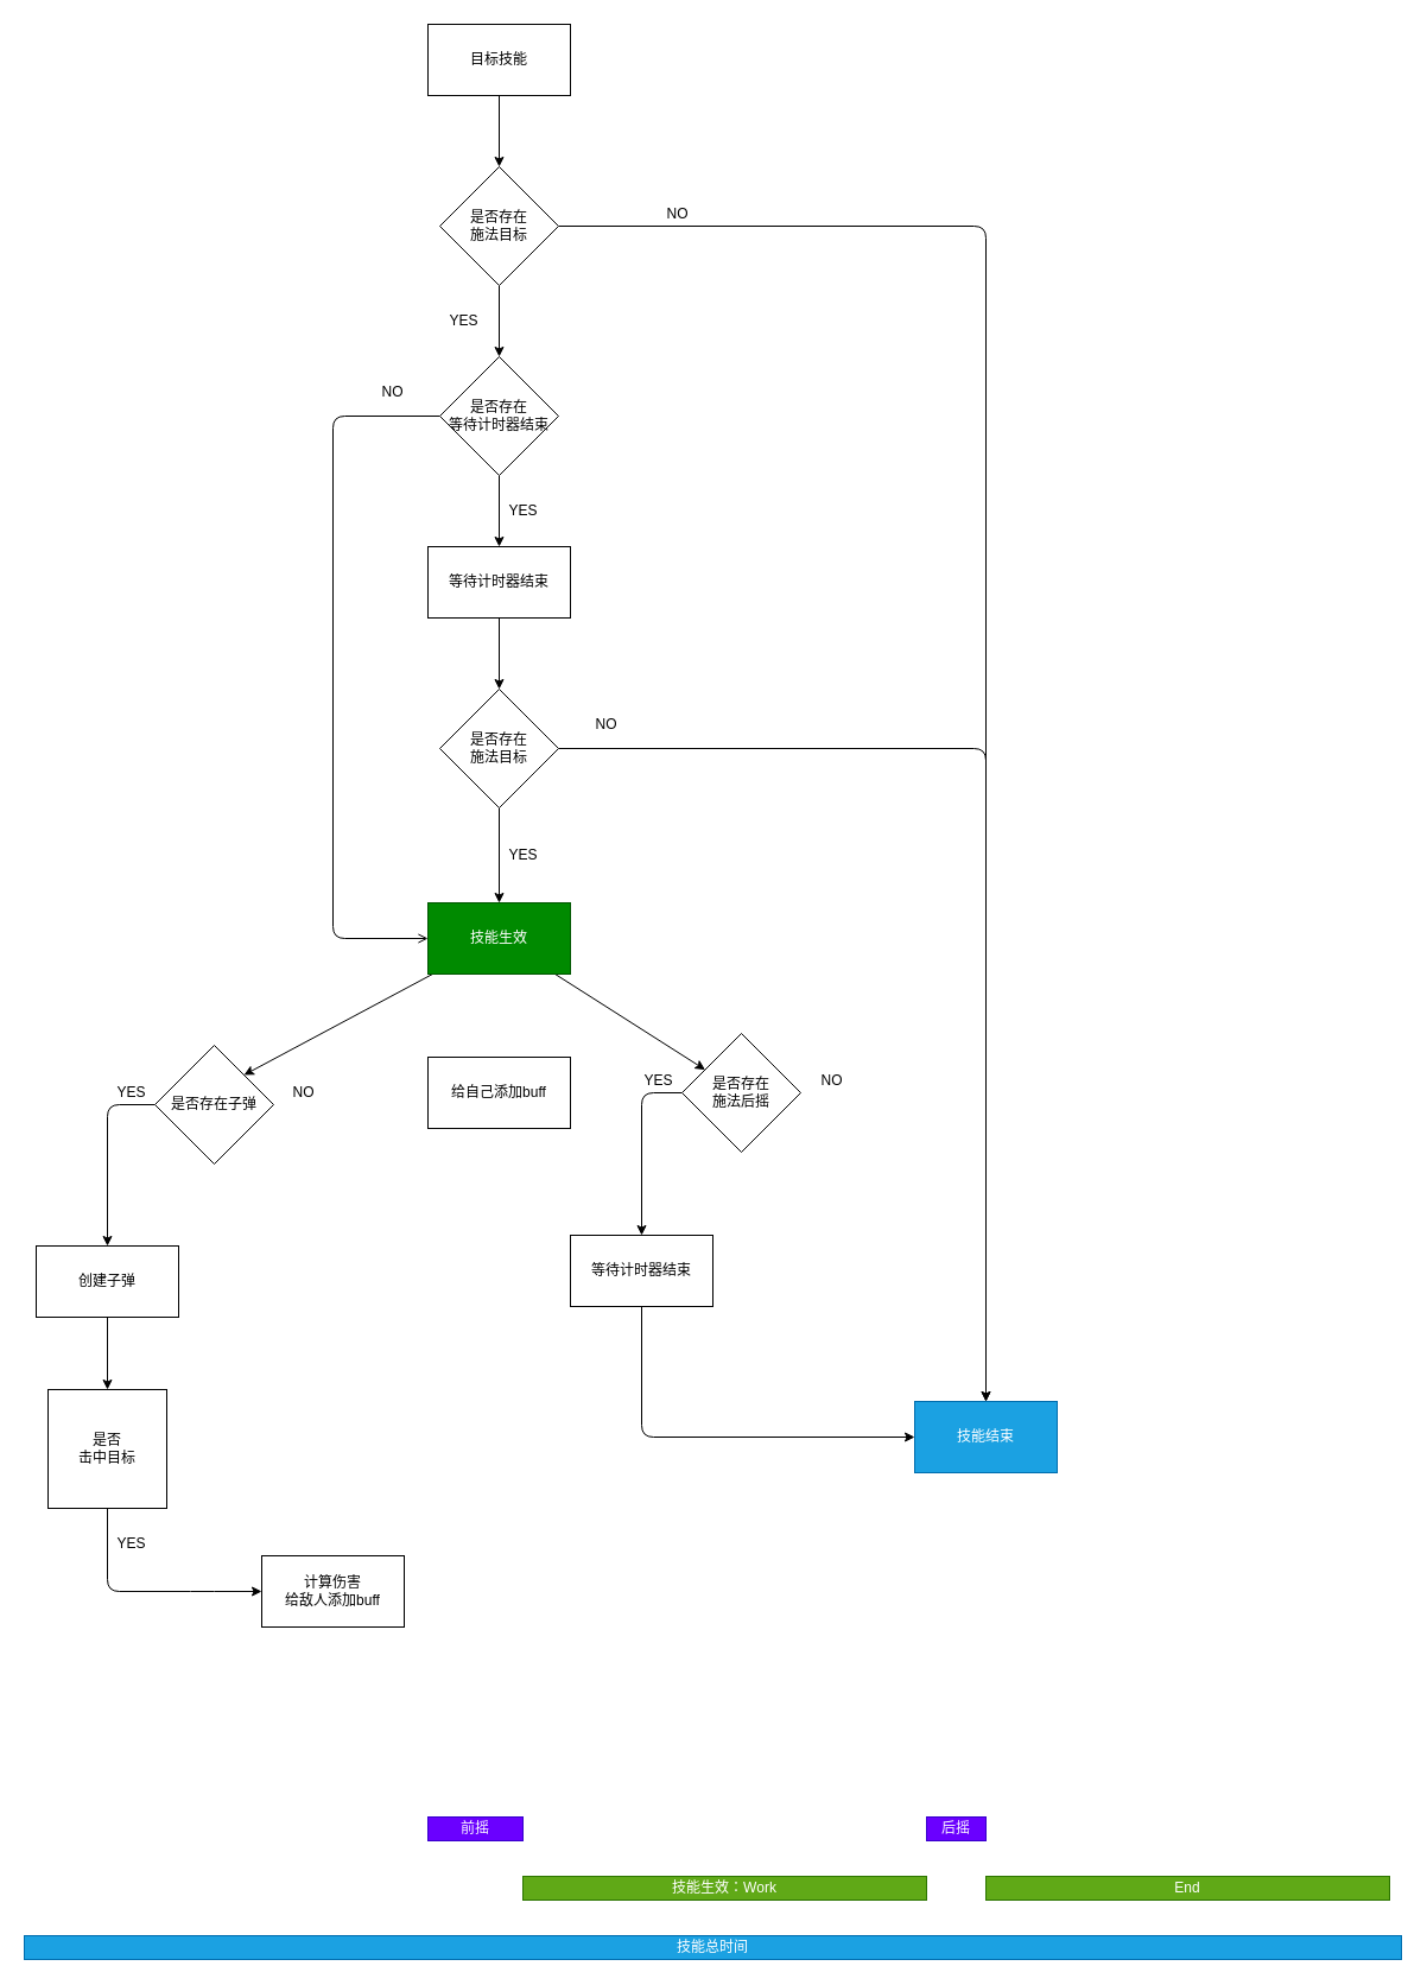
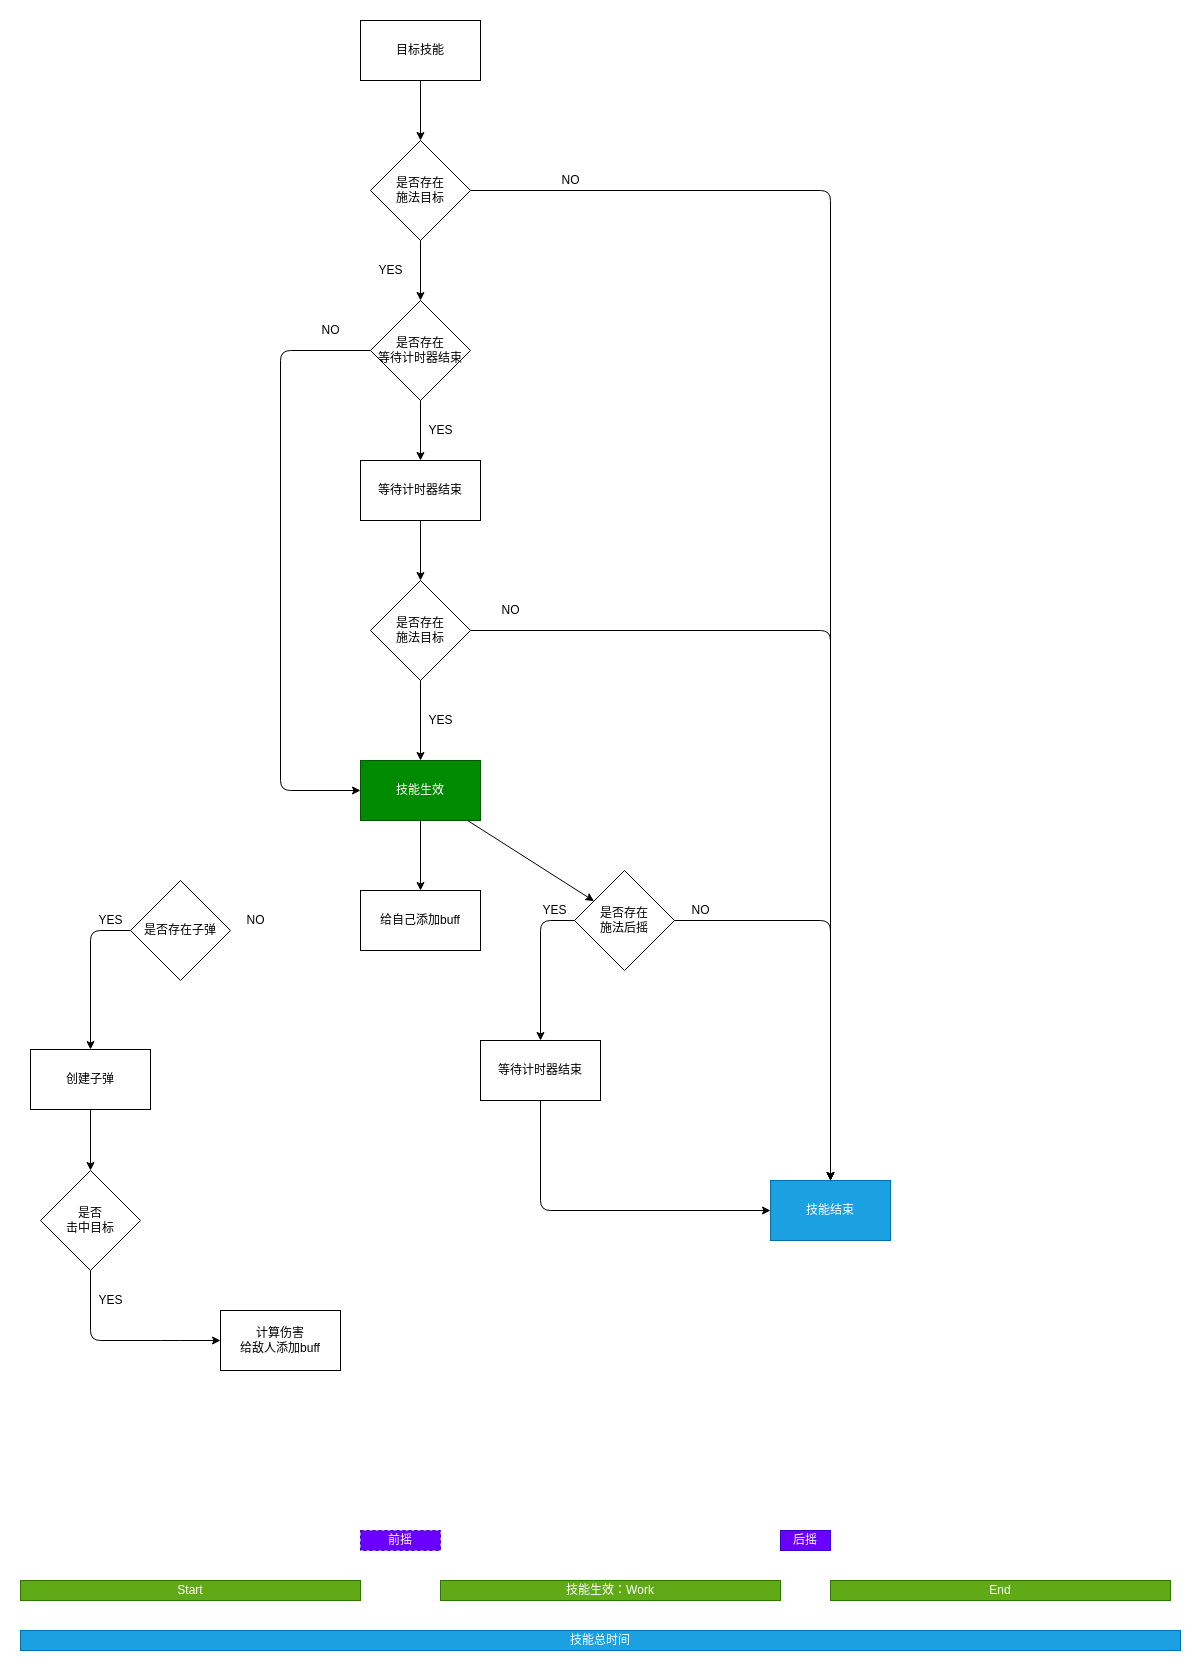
  <mxCell id="0" />
  <mxCell id="1" parent="0" />
  <mxCell id="2" style="edgeStyle=none;html=1;" parent="1" source="3" target="8" edge="1"><mxGeometry relative="1" as="geometry" /></mxCell>
  <mxCell id="3" value="目标技能" style="rounded=0;whiteSpace=wrap;html=1;" parent="1" vertex="1"><mxGeometry x="360" y="20" width="120" height="60" as="geometry" /></mxCell>
  <mxCell id="4" style="edgeStyle=none;html=1;" parent="1" source="5" target="18" edge="1"><mxGeometry relative="1" as="geometry" /></mxCell>
  <mxCell id="5" value="等待计时器结束" style="rounded=0;whiteSpace=wrap;html=1;" parent="1" vertex="1"><mxGeometry x="360" y="460" width="120" height="60" as="geometry" /></mxCell>
  <mxCell id="6" value="" style="edgeStyle=none;html=1;" parent="1" source="8" target="9" edge="1"><mxGeometry relative="1" as="geometry"><Array as="points"><mxPoint x="830" y="190" /></Array></mxGeometry></mxCell>
  <mxCell id="7" style="edgeStyle=none;html=1;" parent="1" source="8" target="12" edge="1"><mxGeometry relative="1" as="geometry" /></mxCell>
  <mxCell id="8" value="是否存在&lt;br&gt;施法目标" style="rhombus;whiteSpace=wrap;html=1;" parent="1" vertex="1"><mxGeometry x="370" y="140" width="100" height="100" as="geometry" /></mxCell>
  <mxCell id="9" value="技能结束" style="whiteSpace=wrap;html=1;fillColor=#1ba1e2;fontColor=#ffffff;strokeColor=#006EAF;" parent="1" vertex="1"><mxGeometry x="770" y="1180" width="120" height="60" as="geometry" /></mxCell>
  <mxCell id="10" style="edgeStyle=none;html=1;" parent="1" source="12" target="5" edge="1"><mxGeometry relative="1" as="geometry" /></mxCell>
- <mxCell id="11" style="edgeStyle=none;html=1;entryX=0;entryY=0.5;entryDx=0;entryDy=0;endArrow=open;" parent="1" source="12" target="22" edge="1"><mxGeometry relative="1" as="geometry"><Array as="points"><mxPoint x="280" y="350" /><mxPoint x="280" y="790" /></Array></mxGeometry></mxCell>
+ <mxCell id="11" style="edgeStyle=none;html=1;entryX=0;entryY=0.5;entryDx=0;entryDy=0;" parent="1" source="12" target="22" edge="1"><mxGeometry relative="1" as="geometry"><Array as="points"><mxPoint x="280" y="350" /><mxPoint x="280" y="790" /></Array></mxGeometry></mxCell>
  <mxCell id="12" value="是否存在&lt;br&gt;等待计时器结束" style="rhombus;whiteSpace=wrap;html=1;" parent="1" vertex="1"><mxGeometry x="370" y="300" width="100" height="100" as="geometry" /></mxCell>
  <mxCell id="13" value="YES" style="text;html=1;align=center;verticalAlign=middle;resizable=0;points=[];autosize=1;strokeColor=none;fillColor=none;" parent="1" vertex="1"><mxGeometry x="370" y="260" width="40" height="20" as="geometry" /></mxCell>
  <mxCell id="14" value="NO" style="text;html=1;align=center;verticalAlign=middle;resizable=0;points=[];autosize=1;strokeColor=none;fillColor=none;" parent="1" vertex="1"><mxGeometry x="555" y="170" width="30" height="20" as="geometry" /></mxCell>
  <mxCell id="15" value="YES" style="text;html=1;align=center;verticalAlign=middle;resizable=0;points=[];autosize=1;strokeColor=none;fillColor=none;" parent="1" vertex="1"><mxGeometry x="420" y="420" width="40" height="20" as="geometry" /></mxCell>
  <mxCell id="16" style="edgeStyle=none;html=1;entryX=0.5;entryY=0;entryDx=0;entryDy=0;" parent="1" source="18" target="9" edge="1"><mxGeometry relative="1" as="geometry"><Array as="points"><mxPoint x="830" y="630" /></Array></mxGeometry></mxCell>
  <mxCell id="17" style="edgeStyle=none;html=1;" parent="1" source="18" target="22" edge="1"><mxGeometry relative="1" as="geometry" /></mxCell>
  <mxCell id="18" value="是否存在&lt;br&gt;施法目标" style="rhombus;whiteSpace=wrap;html=1;" parent="1" vertex="1"><mxGeometry x="370" y="580" width="100" height="100" as="geometry" /></mxCell>
- <mxCell id="20" style="edgeStyle=none;html=1;entryX=1;entryY=0;entryDx=0;entryDy=0;" parent="1" source="22" target="28" edge="1"><mxGeometry relative="1" as="geometry" /></mxCell>
+ <mxCell id="19" value="" style="edgeStyle=none;html=1;" parent="1" source="22" target="35" edge="1"><mxGeometry relative="1" as="geometry" /></mxCell>
  <mxCell id="21" style="edgeStyle=none;html=1;" parent="1" source="22" target="38" edge="1"><mxGeometry relative="1" as="geometry" /></mxCell>
  <mxCell id="22" value="技能生效" style="rounded=0;whiteSpace=wrap;html=1;fillColor=#008a00;strokeColor=#005700;fontColor=#ffffff;" parent="1" vertex="1"><mxGeometry x="360" y="760" width="120" height="60" as="geometry" /></mxCell>
  <mxCell id="23" value="NO" style="text;html=1;align=center;verticalAlign=middle;resizable=0;points=[];autosize=1;strokeColor=none;fillColor=none;" parent="1" vertex="1"><mxGeometry x="495" y="600" width="30" height="20" as="geometry" /></mxCell>
  <mxCell id="24" value="YES" style="text;html=1;align=center;verticalAlign=middle;resizable=0;points=[];autosize=1;strokeColor=none;fillColor=none;" parent="1" vertex="1"><mxGeometry x="420" y="710" width="40" height="20" as="geometry" /></mxCell>
  <mxCell id="25" style="edgeStyle=none;html=1;" parent="1" source="26" target="31" edge="1"><mxGeometry relative="1" as="geometry" /></mxCell>
  <mxCell id="26" value="创建子弹" style="rounded=0;whiteSpace=wrap;html=1;" parent="1" vertex="1"><mxGeometry x="30" y="1049" width="120" height="60" as="geometry" /></mxCell>
  <mxCell id="27" style="edgeStyle=none;html=1;entryX=0.5;entryY=0;entryDx=0;entryDy=0;" parent="1" source="28" target="26" edge="1"><mxGeometry relative="1" as="geometry"><Array as="points"><mxPoint x="90" y="930" /></Array></mxGeometry></mxCell>
  <mxCell id="28" value="是否存在子弹" style="rhombus;whiteSpace=wrap;html=1;" parent="1" vertex="1"><mxGeometry x="130" y="880" width="100" height="100" as="geometry" /></mxCell>
  <mxCell id="29" value="计算伤害&lt;br&gt;给敌人添加buff" style="rounded=0;whiteSpace=wrap;html=1;" parent="1" vertex="1"><mxGeometry x="220" y="1310" width="120" height="60" as="geometry" /></mxCell>
  <mxCell id="30" style="edgeStyle=none;html=1;entryX=0;entryY=0.5;entryDx=0;entryDy=0;" parent="1" source="31" target="29" edge="1"><mxGeometry relative="1" as="geometry"><mxPoint x="280" y="1370" as="targetPoint" /><Array as="points"><mxPoint x="90" y="1340" /><mxPoint x="170" y="1340" /></Array></mxGeometry></mxCell>
- <mxCell id="31" value="是否&lt;br&gt;击中目标" style="whiteSpace=wrap;html=1;rounded=0;" parent="1" vertex="1"><mxGeometry x="40" y="1170" width="100" height="100" as="geometry" /></mxCell>
+ <mxCell id="31" value="是否&lt;br&gt;击中目标" style="rhombus;whiteSpace=wrap;html=1;" parent="1" vertex="1"><mxGeometry x="40" y="1170" width="100" height="100" as="geometry" /></mxCell>
  <mxCell id="32" value="YES" style="text;html=1;align=center;verticalAlign=middle;resizable=0;points=[];autosize=1;strokeColor=none;fillColor=none;" parent="1" vertex="1"><mxGeometry x="90" y="1290" width="40" height="20" as="geometry" /></mxCell>
  <mxCell id="33" value="YES" style="text;html=1;align=center;verticalAlign=middle;resizable=0;points=[];autosize=1;strokeColor=none;fillColor=none;" parent="1" vertex="1"><mxGeometry x="90" y="910" width="40" height="20" as="geometry" /></mxCell>
  <mxCell id="34" value="NO" style="text;html=1;align=center;verticalAlign=middle;resizable=0;points=[];autosize=1;strokeColor=none;fillColor=none;" parent="1" vertex="1"><mxGeometry x="240" y="910" width="30" height="20" as="geometry" /></mxCell>
  <mxCell id="35" value="给自己添加buff" style="rounded=0;whiteSpace=wrap;html=1;" parent="1" vertex="1"><mxGeometry x="360" y="890" width="120" height="60" as="geometry" /></mxCell>
+ <mxCell id="36" style="edgeStyle=none;html=1;entryX=0.5;entryY=0;entryDx=0;entryDy=0;exitX=1;exitY=0.5;exitDx=0;exitDy=0;" parent="1" source="38" target="9" edge="1"><mxGeometry relative="1" as="geometry"><Array as="points"><mxPoint x="830" y="920" /></Array></mxGeometry></mxCell>
  <mxCell id="37" style="edgeStyle=none;html=1;entryX=0.5;entryY=0;entryDx=0;entryDy=0;exitX=0;exitY=0.5;exitDx=0;exitDy=0;" parent="1" source="38" target="40" edge="1"><mxGeometry relative="1" as="geometry"><Array as="points"><mxPoint x="540" y="920" /></Array></mxGeometry></mxCell>
  <mxCell id="38" value="是否存在&lt;br&gt;施法后摇" style="rhombus;whiteSpace=wrap;html=1;" parent="1" vertex="1"><mxGeometry x="574" y="870" width="100" height="100" as="geometry" /></mxCell>
  <mxCell id="39" style="edgeStyle=none;html=1;entryX=0;entryY=0.5;entryDx=0;entryDy=0;" parent="1" source="40" target="9" edge="1"><mxGeometry relative="1" as="geometry"><mxPoint x="540" y="1230" as="targetPoint" /><Array as="points"><mxPoint x="540" y="1210" /></Array></mxGeometry></mxCell>
  <mxCell id="40" value="等待计时器结束" style="rounded=0;whiteSpace=wrap;html=1;" parent="1" vertex="1"><mxGeometry x="480" y="1040" width="120" height="60" as="geometry" /></mxCell>
  <mxCell id="41" value="NO" style="text;html=1;align=center;verticalAlign=middle;resizable=0;points=[];autosize=1;strokeColor=none;fillColor=none;" parent="1" vertex="1"><mxGeometry x="315" y="320" width="30" height="20" as="geometry" /></mxCell>
  <mxCell id="42" value="YES" style="text;html=1;align=center;verticalAlign=middle;resizable=0;points=[];autosize=1;strokeColor=none;fillColor=none;" parent="1" vertex="1"><mxGeometry x="534" y="900" width="40" height="20" as="geometry" /></mxCell>
  <mxCell id="43" value="NO" style="text;html=1;align=center;verticalAlign=middle;resizable=0;points=[];autosize=1;strokeColor=none;fillColor=none;" parent="1" vertex="1"><mxGeometry x="685" y="900" width="30" height="20" as="geometry" /></mxCell>
  <mxCell id="44" value="技能总时间" style="rounded=0;whiteSpace=wrap;html=1;fillColor=#1ba1e2;fontColor=#ffffff;strokeColor=#006EAF;" vertex="1" parent="1"><mxGeometry x="20" y="1630" width="1160" height="20" as="geometry" /></mxCell>
+ <mxCell id="45" value="Start" style="rounded=0;whiteSpace=wrap;html=1;fillColor=#60a917;fontColor=#ffffff;strokeColor=#2D7600;" vertex="1" parent="1"><mxGeometry x="20" y="1580" width="340" height="20" as="geometry" /></mxCell>
  <mxCell id="46" value="技能生效：Work" style="rounded=0;whiteSpace=wrap;html=1;fillColor=#60a917;fontColor=#ffffff;strokeColor=#2D7600;" vertex="1" parent="1"><mxGeometry x="440" y="1580" width="340" height="20" as="geometry" /></mxCell>
  <mxCell id="47" value="End" style="rounded=0;whiteSpace=wrap;html=1;fillColor=#60a917;fontColor=#ffffff;strokeColor=#2D7600;" vertex="1" parent="1"><mxGeometry x="830" y="1580" width="340" height="20" as="geometry" /></mxCell>
- <mxCell id="48" value="前摇" style="rounded=0;whiteSpace=wrap;html=1;fillColor=#6a00ff;fontColor=#ffffff;strokeColor=#3700CC;" vertex="1" parent="1"><mxGeometry x="360" y="1530" width="80" height="20" as="geometry" /></mxCell>
+ <mxCell id="48" value="前摇" style="rounded=0;whiteSpace=wrap;html=1;fillColor=#6a00ff;fontColor=#ffffff;strokeColor=#3700CC;dashed=1;" vertex="1" parent="1"><mxGeometry x="360" y="1530" width="80" height="20" as="geometry" /></mxCell>
  <mxCell id="49" value="后摇" style="rounded=0;whiteSpace=wrap;html=1;fillColor=#6a00ff;fontColor=#ffffff;strokeColor=#3700CC;" vertex="1" parent="1"><mxGeometry x="780" y="1530" width="50" height="20" as="geometry" /></mxCell>
